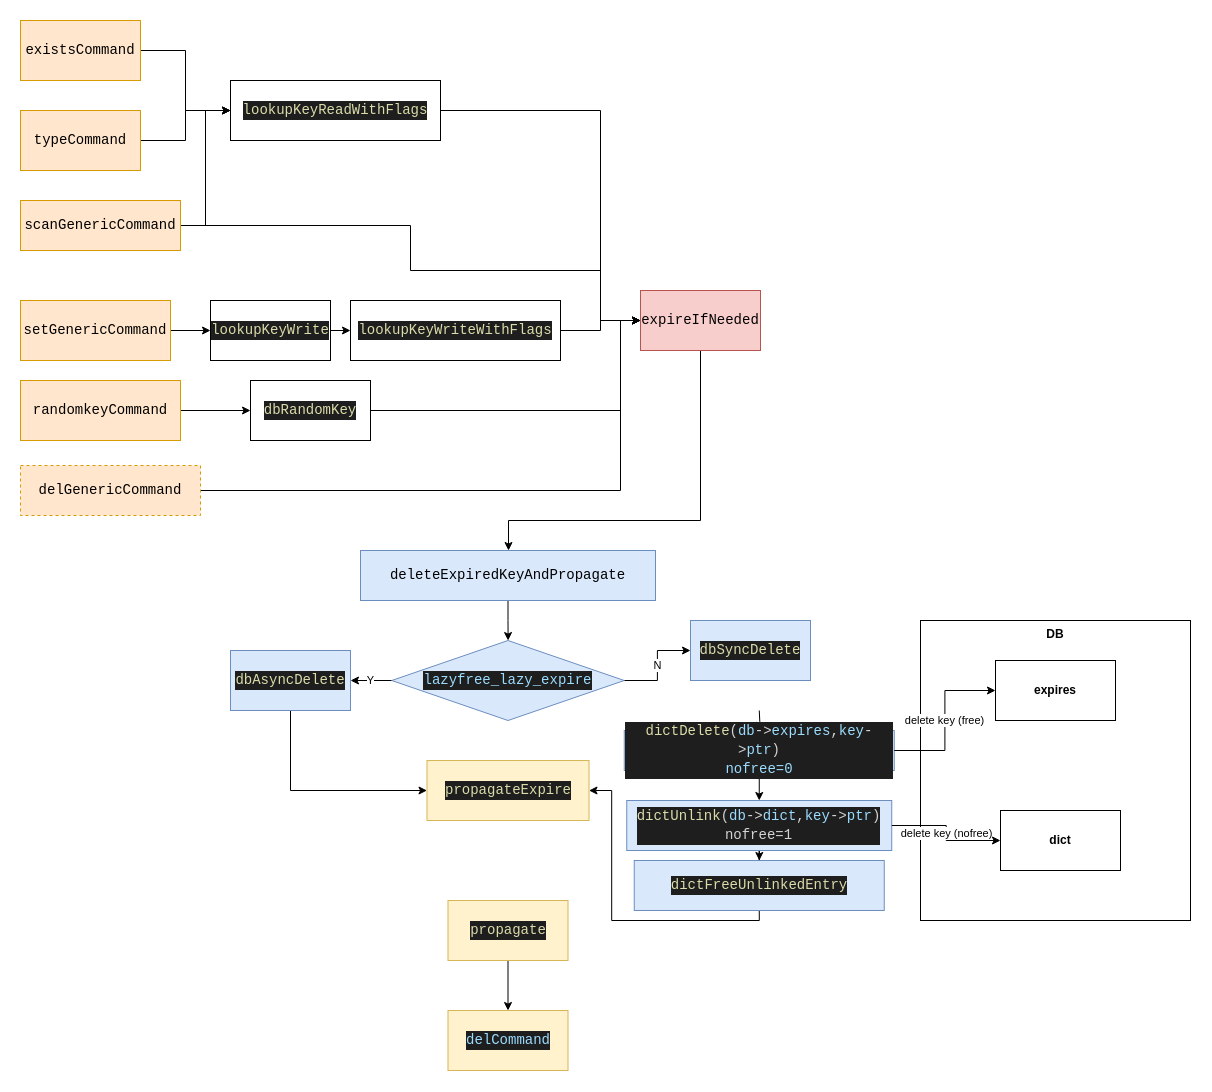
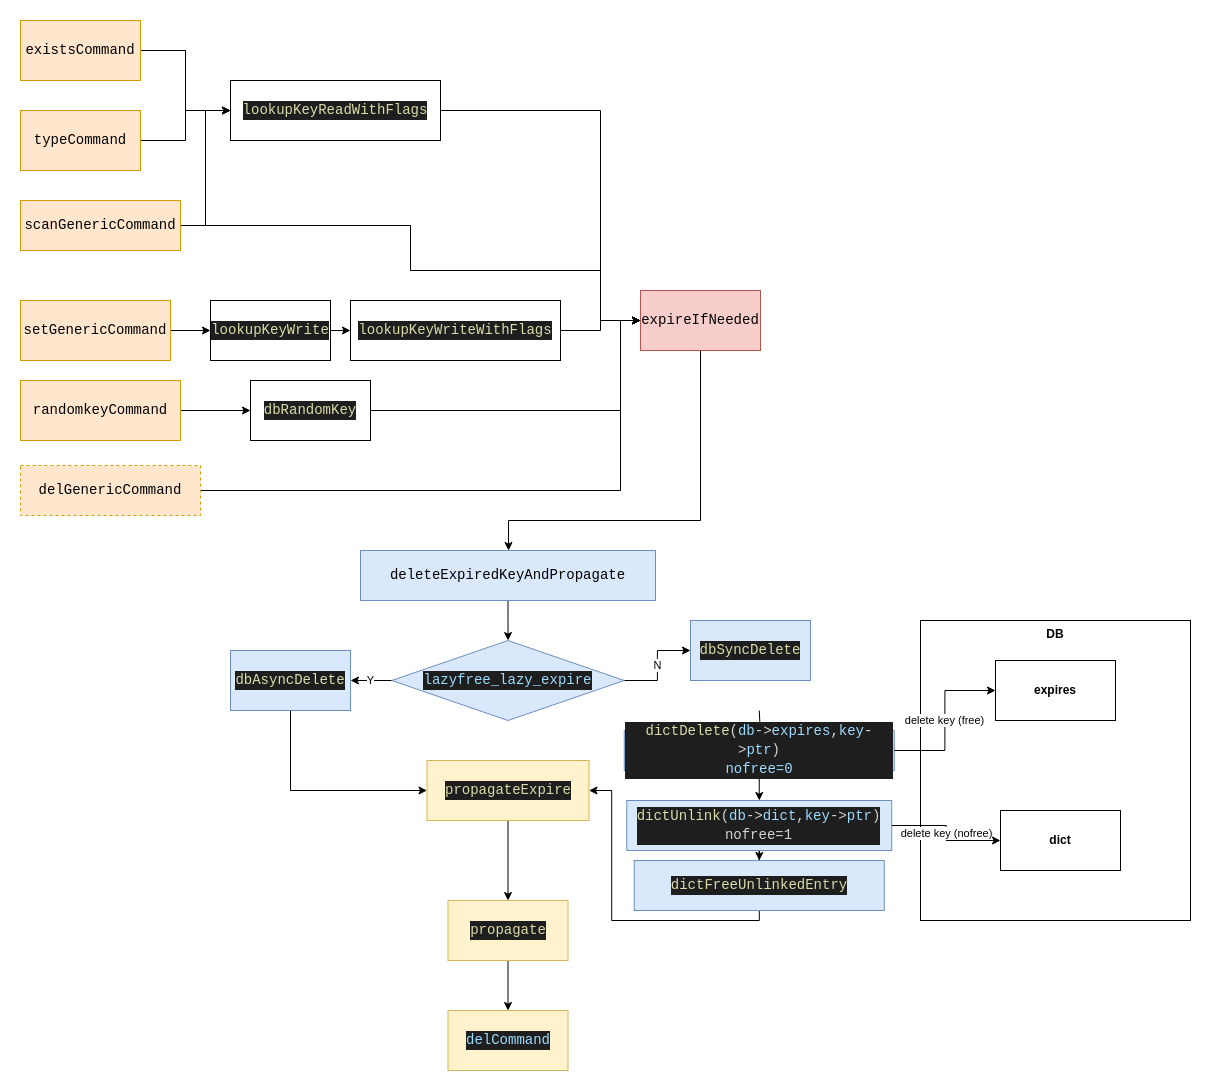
  <mxCell id="0" />
  <mxCell id="1" parent="0" />
  <mxCell id="2" style="edgeStyle=orthogonalEdgeStyle;rounded=0;html=1;exitX=0.5;exitY=1;exitDx=0;exitDy=0;fontColor=default;" edge="1" parent="1" source="3" target="26"><mxGeometry relative="1" as="geometry"><Array as="points"><mxPoint x="700" y="520" /><mxPoint x="508" y="520" /></Array></mxGeometry></mxCell>
  <mxCell id="3" value="&lt;div style=&quot;font-family: Consolas, &amp;quot;Courier New&amp;quot;, monospace; font-size: 14px; line-height: 19px;&quot;&gt;&lt;span style=&quot;&quot;&gt;expireIfNeeded&lt;/span&gt;&lt;/div&gt;" style="rounded=0;whiteSpace=wrap;html=1;fillColor=#f8cecc;strokeColor=#b85450;fontColor=default;labelBackgroundColor=none;" vertex="1" parent="1"><mxGeometry x="640" y="290" width="120" height="60" as="geometry" /></mxCell>
  <mxCell id="4" style="edgeStyle=orthogonalEdgeStyle;rounded=0;html=1;exitX=1;exitY=0.5;exitDx=0;exitDy=0;entryX=0;entryY=0.5;entryDx=0;entryDy=0;fontColor=default;" edge="1" parent="1" source="6" target="3"><mxGeometry relative="1" as="geometry"><Array as="points"><mxPoint x="410" y="225" /><mxPoint x="410" y="270" /><mxPoint x="600" y="270" /><mxPoint x="600" y="320" /></Array></mxGeometry></mxCell>
  <mxCell id="5" style="edgeStyle=orthogonalEdgeStyle;rounded=0;html=1;exitX=1;exitY=0.5;exitDx=0;exitDy=0;entryX=0;entryY=0.5;entryDx=0;entryDy=0;fontColor=default;" edge="1" parent="1" source="6" target="14"><mxGeometry relative="1" as="geometry" /></mxCell>
  <mxCell id="6" value="&lt;div style=&quot;font-family: Consolas, &amp;quot;Courier New&amp;quot;, monospace; font-size: 14px; line-height: 19px;&quot;&gt;&lt;span style=&quot;&quot;&gt;scanGenericCommand&lt;/span&gt;&lt;/div&gt;" style="rounded=0;whiteSpace=wrap;html=1;labelBackgroundColor=none;fillColor=#ffe6cc;strokeColor=#d79b00;" vertex="1" parent="1"><mxGeometry x="20" y="200" width="160" height="50" as="geometry" /></mxCell>
  <mxCell id="7" style="edgeStyle=orthogonalEdgeStyle;html=1;exitX=1;exitY=0.5;exitDx=0;exitDy=0;entryX=0;entryY=0.5;entryDx=0;entryDy=0;fontColor=default;rounded=0;" edge="1" parent="1" source="8" target="3"><mxGeometry relative="1" as="geometry"><Array as="points"><mxPoint x="620" y="490" /><mxPoint x="620" y="320" /></Array></mxGeometry></mxCell>
  <mxCell id="8" value="&lt;div style=&quot;font-family: Consolas, &amp;quot;Courier New&amp;quot;, monospace; font-size: 14px; line-height: 19px;&quot;&gt;&lt;span style=&quot;&quot;&gt;delGenericCommand&lt;/span&gt;&lt;/div&gt;" style="rounded=0;whiteSpace=wrap;html=1;labelBackgroundColor=none;fillColor=#ffe6cc;strokeColor=#d79b00;fontColor=default;dashed=1;" vertex="1" parent="1"><mxGeometry x="20" y="465" width="180" height="50" as="geometry" /></mxCell>
  <mxCell id="9" style="edgeStyle=orthogonalEdgeStyle;rounded=0;html=1;exitX=1;exitY=0.5;exitDx=0;exitDy=0;entryX=0;entryY=0.5;entryDx=0;entryDy=0;fontColor=default;" edge="1" parent="1" source="10" target="3"><mxGeometry relative="1" as="geometry"><Array as="points"><mxPoint x="620" y="320" /></Array></mxGeometry></mxCell>
  <mxCell id="10" value="&lt;div style=&quot;color: rgb(212, 212, 212); background-color: rgb(30, 30, 30); font-family: Consolas, &amp;quot;Courier New&amp;quot;, monospace; font-size: 14px; line-height: 19px;&quot;&gt;&lt;span style=&quot;color: #dcdcaa;&quot;&gt;dbRandomKey&lt;/span&gt;&lt;/div&gt;" style="rounded=0;whiteSpace=wrap;html=1;labelBackgroundColor=none;fontColor=default;" vertex="1" parent="1"><mxGeometry x="250" y="380" width="120" height="60" as="geometry" /></mxCell>
  <mxCell id="11" style="edgeStyle=orthogonalEdgeStyle;rounded=0;html=1;exitX=1;exitY=0.5;exitDx=0;exitDy=0;entryX=0;entryY=0.5;entryDx=0;entryDy=0;fontColor=default;" edge="1" parent="1" source="12" target="3"><mxGeometry relative="1" as="geometry"><Array as="points"><mxPoint x="600" y="330" /><mxPoint x="600" y="320" /></Array></mxGeometry></mxCell>
  <mxCell id="12" value="&lt;div style=&quot;color: rgb(212, 212, 212); background-color: rgb(30, 30, 30); font-family: Consolas, &amp;quot;Courier New&amp;quot;, monospace; font-size: 14px; line-height: 19px;&quot;&gt;&lt;span style=&quot;color: #dcdcaa;&quot;&gt;lookupKeyWriteWithFlags&lt;/span&gt;&lt;/div&gt;" style="rounded=0;whiteSpace=wrap;html=1;labelBackgroundColor=none;fontColor=default;" vertex="1" parent="1"><mxGeometry x="350" y="300" width="210" height="60" as="geometry" /></mxCell>
  <mxCell id="13" style="edgeStyle=orthogonalEdgeStyle;rounded=0;html=1;exitX=1;exitY=0.5;exitDx=0;exitDy=0;entryX=0;entryY=0.5;entryDx=0;entryDy=0;fontColor=default;" edge="1" parent="1" source="14" target="3"><mxGeometry relative="1" as="geometry"><Array as="points"><mxPoint x="600" y="110" /><mxPoint x="600" y="320" /></Array></mxGeometry></mxCell>
  <mxCell id="14" value="&lt;div style=&quot;color: rgb(212, 212, 212); background-color: rgb(30, 30, 30); font-family: Consolas, &amp;quot;Courier New&amp;quot;, monospace; font-size: 14px; line-height: 19px;&quot;&gt;&lt;span style=&quot;color: #dcdcaa;&quot;&gt;lookupKeyReadWithFlags&lt;/span&gt;&lt;/div&gt;" style="rounded=0;whiteSpace=wrap;html=1;labelBackgroundColor=none;fontColor=default;" vertex="1" parent="1"><mxGeometry x="230" y="80" width="210" height="60" as="geometry" /></mxCell>
  <mxCell id="15" style="edgeStyle=orthogonalEdgeStyle;rounded=0;html=1;exitX=1;exitY=0.5;exitDx=0;exitDy=0;entryX=0;entryY=0.5;entryDx=0;entryDy=0;fontColor=default;" edge="1" parent="1" source="16" target="10"><mxGeometry relative="1" as="geometry" /></mxCell>
  <mxCell id="16" value="&lt;div style=&quot;font-family: Consolas, &amp;quot;Courier New&amp;quot;, monospace; font-size: 14px; line-height: 19px;&quot;&gt;&lt;span style=&quot;&quot;&gt;randomkeyCommand&lt;/span&gt;&lt;/div&gt;" style="rounded=0;whiteSpace=wrap;html=1;labelBackgroundColor=none;fillColor=#ffe6cc;strokeColor=#d79b00;fontColor=default;" vertex="1" parent="1"><mxGeometry x="20" y="380" width="160" height="60" as="geometry" /></mxCell>
  <mxCell id="17" style="edgeStyle=orthogonalEdgeStyle;rounded=0;html=1;exitX=1;exitY=0.5;exitDx=0;exitDy=0;entryX=0;entryY=0.5;entryDx=0;entryDy=0;fontColor=default;" edge="1" parent="1" source="18" target="12"><mxGeometry relative="1" as="geometry" /></mxCell>
  <mxCell id="18" value="&lt;div style=&quot;color: rgb(212, 212, 212); background-color: rgb(30, 30, 30); font-family: Consolas, &amp;quot;Courier New&amp;quot;, monospace; font-size: 14px; line-height: 19px;&quot;&gt;&lt;span style=&quot;color: #dcdcaa;&quot;&gt;lookupKeyWrite&lt;/span&gt;&lt;/div&gt;" style="rounded=0;whiteSpace=wrap;html=1;labelBackgroundColor=none;fontColor=default;" vertex="1" parent="1"><mxGeometry x="210" y="300" width="120" height="60" as="geometry" /></mxCell>
  <mxCell id="19" style="edgeStyle=orthogonalEdgeStyle;rounded=0;html=1;exitX=1;exitY=0.5;exitDx=0;exitDy=0;entryX=0;entryY=0.5;entryDx=0;entryDy=0;fontColor=default;" edge="1" parent="1" source="20" target="18"><mxGeometry relative="1" as="geometry" /></mxCell>
  <mxCell id="20" value="&lt;div style=&quot;font-family: Consolas, &amp;quot;Courier New&amp;quot;, monospace; font-size: 14px; line-height: 19px;&quot;&gt;&lt;span style=&quot;&quot;&gt;setGenericCommand&lt;/span&gt;&lt;/div&gt;" style="rounded=0;whiteSpace=wrap;html=1;labelBackgroundColor=none;fillColor=#ffe6cc;strokeColor=#d79b00;" vertex="1" parent="1"><mxGeometry x="20" y="300" width="150" height="60" as="geometry" /></mxCell>
  <mxCell id="21" style="edgeStyle=orthogonalEdgeStyle;rounded=0;html=1;exitX=1;exitY=0.5;exitDx=0;exitDy=0;fontColor=default;" edge="1" parent="1" source="22" target="14"><mxGeometry relative="1" as="geometry" /></mxCell>
  <mxCell id="22" value="&lt;div style=&quot;font-family: Consolas, &amp;quot;Courier New&amp;quot;, monospace; font-size: 14px; line-height: 19px;&quot;&gt;&lt;span style=&quot;&quot;&gt;existsCommand&lt;/span&gt;&lt;/div&gt;" style="rounded=0;whiteSpace=wrap;html=1;labelBackgroundColor=none;fillColor=#ffe6cc;strokeColor=#d79b00;fontColor=default;" vertex="1" parent="1"><mxGeometry x="20" y="20" width="120" height="60" as="geometry" /></mxCell>
  <mxCell id="23" style="edgeStyle=orthogonalEdgeStyle;rounded=0;html=1;exitX=1;exitY=0.5;exitDx=0;exitDy=0;fontColor=default;entryX=0;entryY=0.5;entryDx=0;entryDy=0;" edge="1" parent="1" source="24" target="14"><mxGeometry relative="1" as="geometry"><mxPoint x="190" y="110" as="targetPoint" /></mxGeometry></mxCell>
  <mxCell id="24" value="&lt;div style=&quot;font-family: Consolas, &amp;quot;Courier New&amp;quot;, monospace; font-size: 14px; line-height: 19px;&quot;&gt;&lt;span style=&quot;&quot;&gt;typeCommand&lt;/span&gt;&lt;/div&gt;" style="rounded=0;whiteSpace=wrap;html=1;labelBackgroundColor=none;fillColor=#ffe6cc;strokeColor=#d79b00;fontColor=default;" vertex="1" parent="1"><mxGeometry x="20" y="110" width="120" height="60" as="geometry" /></mxCell>
  <mxCell id="25" value="" style="edgeStyle=orthogonalEdgeStyle;rounded=0;html=1;fontColor=default;" edge="1" parent="1" source="26" target="29"><mxGeometry relative="1" as="geometry" /></mxCell>
  <mxCell id="26" value="&lt;div style=&quot;font-family: Consolas, &amp;quot;Courier New&amp;quot;, monospace; font-size: 14px; line-height: 19px;&quot;&gt;&lt;span style=&quot;&quot;&gt;deleteExpiredKeyAndPropagate&lt;/span&gt;&lt;/div&gt;" style="rounded=0;whiteSpace=wrap;html=1;labelBackgroundColor=none;fillColor=#dae8fc;strokeColor=#6c8ebf;fontColor=default;" vertex="1" parent="1"><mxGeometry x="360" y="550" width="295" height="50" as="geometry" /></mxCell>
  <mxCell id="27" value="Y" style="edgeStyle=orthogonalEdgeStyle;rounded=0;html=1;fontColor=default;" edge="1" parent="1" source="29" target="31"><mxGeometry relative="1" as="geometry" /></mxCell>
  <mxCell id="28" value="N" style="edgeStyle=orthogonalEdgeStyle;rounded=0;html=1;fontColor=default;" edge="1" parent="1" source="29" target="33"><mxGeometry relative="1" as="geometry" /></mxCell>
  <mxCell id="29" value="&lt;div style=&quot;color: rgb(212, 212, 212); background-color: rgb(30, 30, 30); font-family: Consolas, &amp;quot;Courier New&amp;quot;, monospace; font-size: 14px; line-height: 19px;&quot;&gt;&lt;span style=&quot;color: #9cdcfe;&quot;&gt;lazyfree_lazy_expire&lt;/span&gt;&lt;/div&gt;" style="rhombus;whiteSpace=wrap;html=1;fillColor=#dae8fc;strokeColor=#6c8ebf;rounded=0;labelBackgroundColor=none;" vertex="1" parent="1"><mxGeometry x="391.25" y="640" width="232.5" height="80" as="geometry" /></mxCell>
  <mxCell id="30" style="edgeStyle=orthogonalEdgeStyle;rounded=0;html=1;exitX=0.5;exitY=1;exitDx=0;exitDy=0;entryX=0;entryY=0.5;entryDx=0;entryDy=0;fontColor=default;" edge="1" parent="1" source="31" target="35"><mxGeometry relative="1" as="geometry" /></mxCell>
  <mxCell id="31" value="&lt;div style=&quot;color: rgb(212, 212, 212); background-color: rgb(30, 30, 30); font-family: Consolas, &amp;quot;Courier New&amp;quot;, monospace; font-size: 14px; line-height: 19px;&quot;&gt;&lt;span style=&quot;color: #dcdcaa;&quot;&gt;dbAsyncDelete&lt;/span&gt;&lt;/div&gt;" style="whiteSpace=wrap;html=1;fillColor=#dae8fc;strokeColor=#6c8ebf;rounded=0;labelBackgroundColor=none;" vertex="1" parent="1"><mxGeometry x="230" y="650" width="120" height="60" as="geometry" /></mxCell>
  <mxCell id="32" value="" style="edgeStyle=orthogonalEdgeStyle;rounded=0;html=1;fontColor=default;" edge="1" parent="1" target="40"><mxGeometry relative="1" as="geometry"><mxPoint x="758.75" y="710" as="sourcePoint" /></mxGeometry></mxCell>
  <mxCell id="33" value="&lt;div style=&quot;color: rgb(212, 212, 212); background-color: rgb(30, 30, 30); font-family: Consolas, &amp;quot;Courier New&amp;quot;, monospace; font-size: 14px; line-height: 19px;&quot;&gt;&lt;span style=&quot;color: #dcdcaa;&quot;&gt;dbSyncDelete&lt;/span&gt;&lt;/div&gt;" style="whiteSpace=wrap;html=1;fillColor=#dae8fc;strokeColor=#6c8ebf;rounded=0;labelBackgroundColor=none;" vertex="1" parent="1"><mxGeometry x="690" y="620" width="120" height="60" as="geometry" /></mxCell>
+ <mxCell id="34" value="" style="edgeStyle=orthogonalEdgeStyle;rounded=0;html=1;fontColor=default;" edge="1" parent="1" source="35" target="37"><mxGeometry relative="1" as="geometry" /></mxCell>
  <mxCell id="35" value="&lt;div style=&quot;color: rgb(212, 212, 212); background-color: rgb(30, 30, 30); font-family: Consolas, &amp;quot;Courier New&amp;quot;, monospace; font-size: 14px; line-height: 19px;&quot;&gt;&lt;span style=&quot;color: #dcdcaa;&quot;&gt;propagateExpire&lt;/span&gt;&lt;/div&gt;" style="rounded=0;whiteSpace=wrap;html=1;labelBackgroundColor=none;fillColor=#fff2cc;strokeColor=#d6b656;" vertex="1" parent="1"><mxGeometry x="426.5" y="760" width="162" height="60" as="geometry" /></mxCell>
  <mxCell id="36" value="" style="edgeStyle=orthogonalEdgeStyle;rounded=0;html=1;fontColor=default;" edge="1" parent="1" source="37" target="38"><mxGeometry relative="1" as="geometry" /></mxCell>
  <mxCell id="37" value="&lt;div style=&quot;color: rgb(212, 212, 212); background-color: rgb(30, 30, 30); font-family: Consolas, &amp;quot;Courier New&amp;quot;, monospace; font-size: 14px; line-height: 19px;&quot;&gt;&lt;span style=&quot;color: #dcdcaa;&quot;&gt;propagate&lt;/span&gt;&lt;/div&gt;" style="whiteSpace=wrap;html=1;fillColor=#fff2cc;strokeColor=#d6b656;rounded=0;labelBackgroundColor=none;" vertex="1" parent="1"><mxGeometry x="447.5" y="900" width="120" height="60" as="geometry" /></mxCell>
  <mxCell id="38" value="&lt;div style=&quot;color: rgb(212, 212, 212); background-color: rgb(30, 30, 30); font-family: Consolas, &amp;quot;Courier New&amp;quot;, monospace; font-size: 14px; line-height: 19px;&quot;&gt;&lt;span style=&quot;color: #9cdcfe;&quot;&gt;delCommand&lt;/span&gt;&lt;/div&gt;" style="whiteSpace=wrap;html=1;fillColor=#fff2cc;strokeColor=#d6b656;rounded=0;labelBackgroundColor=none;" vertex="1" parent="1"><mxGeometry x="447.5" y="1010" width="120" height="60" as="geometry" /></mxCell>
  <mxCell id="39" value="" style="edgeStyle=orthogonalEdgeStyle;rounded=0;html=1;fontColor=default;" edge="1" parent="1" source="40" target="42"><mxGeometry relative="1" as="geometry" /></mxCell>
  <mxCell id="40" value="&lt;div style=&quot;color: rgb(212, 212, 212); background-color: rgb(30, 30, 30); font-family: Consolas, &amp;quot;Courier New&amp;quot;, monospace; font-size: 14px; line-height: 19px;&quot;&gt;&lt;span style=&quot;color: #dcdcaa;&quot;&gt;dictDelete&lt;/span&gt;(&lt;span style=&quot;color: #9cdcfe;&quot;&gt;db&lt;/span&gt;-&amp;gt;&lt;span style=&quot;color: #9cdcfe;&quot;&gt;expires&lt;/span&gt;,&lt;span style=&quot;color: #9cdcfe;&quot;&gt;key&lt;/span&gt;-&amp;gt;&lt;span style=&quot;color: #9cdcfe;&quot;&gt;ptr&lt;/span&gt;)&lt;/div&gt;&lt;div style=&quot;color: rgb(212, 212, 212); background-color: rgb(30, 30, 30); font-family: Consolas, &amp;quot;Courier New&amp;quot;, monospace; font-size: 14px; line-height: 19px;&quot;&gt;&lt;div style=&quot;line-height: 19px;&quot;&gt;&lt;span style=&quot;color: #9cdcfe;&quot;&gt;nofree=0&lt;/span&gt;&lt;/div&gt;&lt;/div&gt;" style="whiteSpace=wrap;html=1;fillColor=#dae8fc;strokeColor=#6c8ebf;rounded=0;labelBackgroundColor=none;" vertex="1" parent="1"><mxGeometry x="623.75" y="730" width="270" height="40" as="geometry" /></mxCell>
  <mxCell id="41" value="" style="edgeStyle=orthogonalEdgeStyle;rounded=0;html=1;fontColor=default;" edge="1" parent="1" source="42" target="49"><mxGeometry relative="1" as="geometry" /></mxCell>
  <mxCell id="42" value="&lt;div style=&quot;color: rgb(212, 212, 212); background-color: rgb(30, 30, 30); font-family: Consolas, &amp;quot;Courier New&amp;quot;, monospace; font-size: 14px; line-height: 19px;&quot;&gt;&lt;span style=&quot;color: #dcdcaa;&quot;&gt;dictUnlink&lt;/span&gt;(&lt;span style=&quot;color: #9cdcfe;&quot;&gt;db&lt;/span&gt;-&amp;gt;&lt;span style=&quot;color: #9cdcfe;&quot;&gt;dict&lt;/span&gt;,&lt;span style=&quot;color: #9cdcfe;&quot;&gt;key&lt;/span&gt;-&amp;gt;&lt;span style=&quot;color: #9cdcfe;&quot;&gt;ptr&lt;/span&gt;)&lt;/div&gt;&lt;div style=&quot;color: rgb(212, 212, 212); background-color: rgb(30, 30, 30); font-family: Consolas, &amp;quot;Courier New&amp;quot;, monospace; font-size: 14px; line-height: 19px;&quot;&gt;nofree=1&lt;/div&gt;" style="whiteSpace=wrap;html=1;fillColor=#dae8fc;strokeColor=#6c8ebf;rounded=0;labelBackgroundColor=none;" vertex="1" parent="1"><mxGeometry x="626.25" y="800" width="265" height="50" as="geometry" /></mxCell>
  <mxCell id="43" value="DB" style="rounded=0;whiteSpace=wrap;html=1;labelBackgroundColor=none;fontColor=default;verticalAlign=top;fontStyle=1" vertex="1" parent="1"><mxGeometry x="920" y="620" width="270" height="300" as="geometry" /></mxCell>
  <mxCell id="44" value="dict" style="rounded=0;whiteSpace=wrap;html=1;labelBackgroundColor=none;fontColor=default;verticalAlign=middle;fontStyle=1" vertex="1" parent="1"><mxGeometry x="1000" y="810" width="120" height="60" as="geometry" /></mxCell>
  <mxCell id="45" value="expires" style="rounded=0;whiteSpace=wrap;html=1;labelBackgroundColor=none;fontColor=default;verticalAlign=middle;fontStyle=1" vertex="1" parent="1"><mxGeometry x="995" y="660" width="120" height="60" as="geometry" /></mxCell>
  <mxCell id="46" value="delete key (free)" style="edgeStyle=orthogonalEdgeStyle;rounded=0;html=1;exitX=1;exitY=0.5;exitDx=0;exitDy=0;entryX=0;entryY=0.5;entryDx=0;entryDy=0;fontColor=default;" edge="1" parent="1" source="40" target="45"><mxGeometry relative="1" as="geometry" /></mxCell>
  <mxCell id="47" value="delete key (nofree)" style="edgeStyle=orthogonalEdgeStyle;rounded=0;html=1;exitX=1;exitY=0.5;exitDx=0;exitDy=0;entryX=0;entryY=0.5;entryDx=0;entryDy=0;fontColor=default;" edge="1" parent="1" source="42" target="44"><mxGeometry relative="1" as="geometry" /></mxCell>
  <mxCell id="48" style="edgeStyle=orthogonalEdgeStyle;rounded=0;html=1;exitX=0.5;exitY=1;exitDx=0;exitDy=0;entryX=1;entryY=0.5;entryDx=0;entryDy=0;fontColor=default;" edge="1" parent="1" source="49" target="35"><mxGeometry relative="1" as="geometry" /></mxCell>
  <mxCell id="49" value="&lt;div style=&quot;color: rgb(212, 212, 212); background-color: rgb(30, 30, 30); font-family: Consolas, &amp;quot;Courier New&amp;quot;, monospace; font-size: 14px; line-height: 19px;&quot;&gt;&lt;span style=&quot;color: #dcdcaa;&quot;&gt;dictFreeUnlinkedEntry&lt;/span&gt;&lt;/div&gt;" style="whiteSpace=wrap;html=1;fillColor=#dae8fc;strokeColor=#6c8ebf;rounded=0;labelBackgroundColor=none;" vertex="1" parent="1"><mxGeometry x="633.75" y="860" width="250" height="50" as="geometry" /></mxCell>
